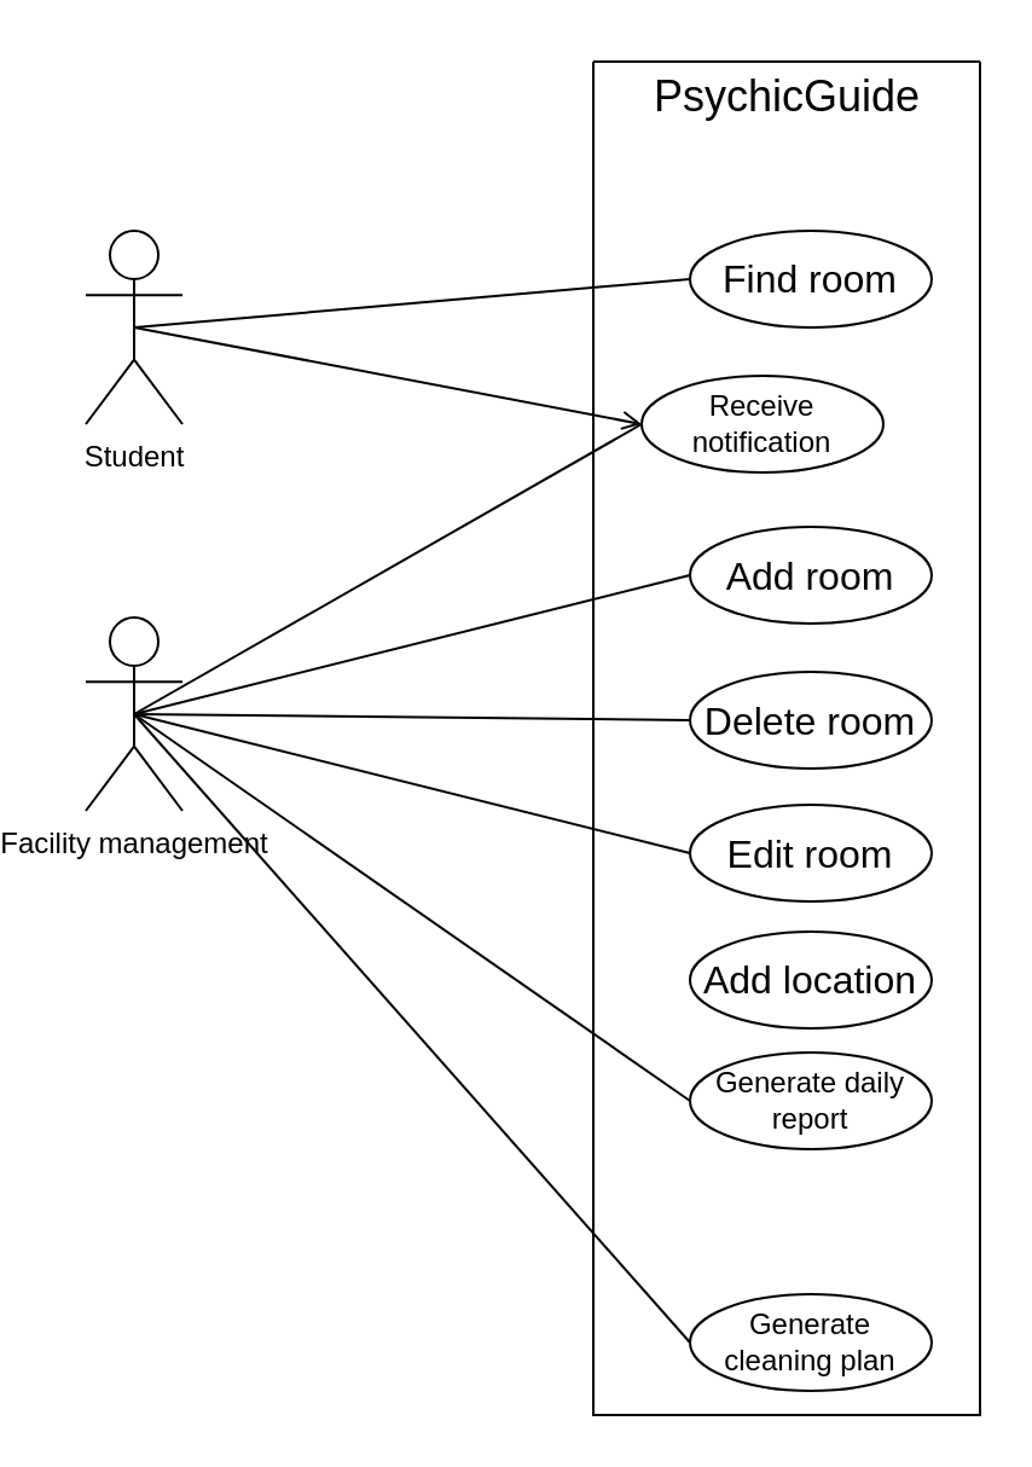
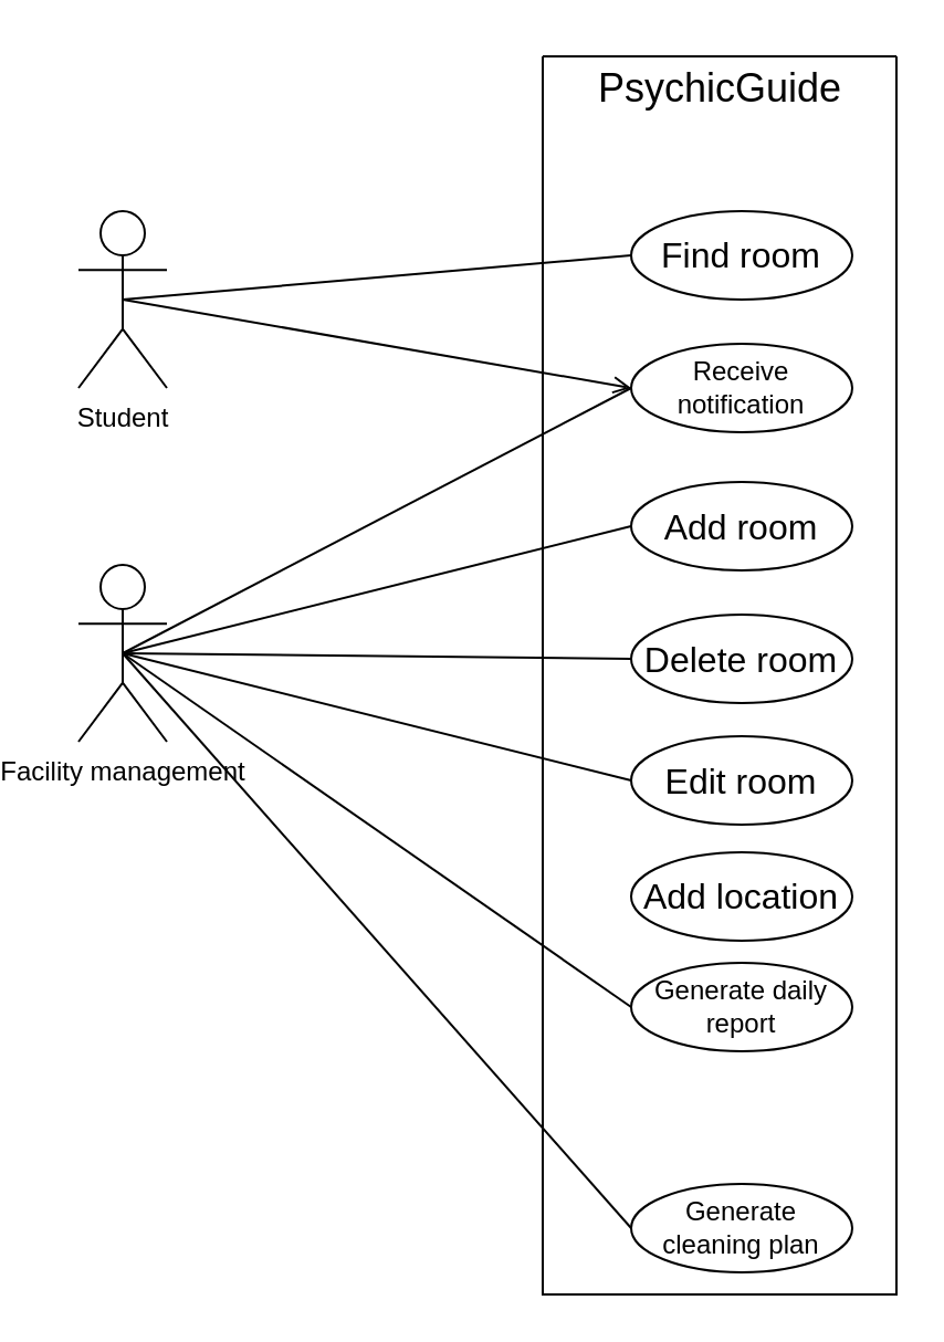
  <mxCell id="0" />
  <mxCell id="1" parent="0" />
  <mxCell id="2" style="rounded=0;orthogonalLoop=1;jettySize=auto;html=1;exitX=0.5;exitY=0.5;exitDx=0;exitDy=0;exitPerimeter=0;entryX=0;entryY=0.5;entryDx=0;entryDy=0;endArrow=none;endFill=0;" parent="1" source="4" target="10" edge="1"><mxGeometry relative="1" as="geometry" /></mxCell>
  <mxCell id="3" style="rounded=0;orthogonalLoop=1;jettySize=auto;html=1;exitX=0.5;exitY=0.5;exitDx=0;exitDy=0;exitPerimeter=0;entryX=0;entryY=0.5;entryDx=0;entryDy=0;endArrow=open;endFill=0;" parent="1" source="4" target="14" edge="1"><mxGeometry relative="1" as="geometry" /></mxCell>
  <mxCell id="4" value="Student" style="shape=umlActor;verticalLabelPosition=bottom;verticalAlign=top;html=1;outlineConnect=0;" parent="1" vertex="1"><mxGeometry x="20" y="95" width="40" height="80" as="geometry" /></mxCell>
  <mxCell id="5" style="rounded=0;orthogonalLoop=1;jettySize=auto;html=1;exitX=0.5;exitY=0.5;exitDx=0;exitDy=0;exitPerimeter=0;entryX=0;entryY=0.5;entryDx=0;entryDy=0;endArrow=none;endFill=0;" parent="1" source="8" target="11" edge="1"><mxGeometry relative="1" as="geometry" /></mxCell>
  <mxCell id="6" style="rounded=0;orthogonalLoop=1;jettySize=auto;html=1;exitX=0.5;exitY=0.5;exitDx=0;exitDy=0;exitPerimeter=0;entryX=0;entryY=0.5;entryDx=0;entryDy=0;endArrow=none;endFill=0;" parent="1" source="8" target="12" edge="1"><mxGeometry relative="1" as="geometry" /></mxCell>
  <mxCell id="7" style="rounded=0;orthogonalLoop=1;jettySize=auto;html=1;exitX=0.5;exitY=0.5;exitDx=0;exitDy=0;exitPerimeter=0;entryX=0;entryY=0.5;entryDx=0;entryDy=0;endArrow=none;endFill=0;" parent="1" source="8" target="14" edge="1"><mxGeometry relative="1" as="geometry" /></mxCell>
  <mxCell id="8" value="Facility management" style="shape=umlActor;verticalLabelPosition=bottom;verticalAlign=top;html=1;outlineConnect=0;" parent="1" vertex="1"><mxGeometry x="20" y="255" width="40" height="80" as="geometry" /></mxCell>
  <mxCell id="9" value="" style="swimlane;startSize=0;" parent="1" vertex="1"><mxGeometry x="230" y="25" width="160" height="560" as="geometry" /></mxCell>
  <mxCell id="10" value="&lt;font style=&quot;font-size: 16px;&quot;&gt;Find room&lt;/font&gt;" style="ellipse;whiteSpace=wrap;html=1;" parent="9" vertex="1"><mxGeometry x="40" y="70" width="100" height="40" as="geometry" /></mxCell>
  <mxCell id="11" value="&lt;font style=&quot;font-size: 16px;&quot;&gt;Add room&lt;/font&gt;" style="ellipse;whiteSpace=wrap;html=1;" parent="9" vertex="1"><mxGeometry x="40" y="192.5" width="100" height="40" as="geometry" /></mxCell>
  <mxCell id="12" value="&lt;font style=&quot;font-size: 16px;&quot;&gt;Delete room&lt;/font&gt;" style="ellipse;whiteSpace=wrap;html=1;" parent="9" vertex="1"><mxGeometry x="40" y="252.5" width="100" height="40" as="geometry" /></mxCell>
  <mxCell id="13" value="&lt;font style=&quot;font-size: 18px;&quot;&gt;PsychicGuide&lt;/font&gt;" style="text;html=1;align=center;verticalAlign=middle;resizable=0;points=[];autosize=1;strokeColor=none;fillColor=none;" parent="9" vertex="1"><mxGeometry x="15" y="-5" width="130" height="40" as="geometry" /></mxCell>
- <mxCell id="14" value="Receive notification" style="ellipse;whiteSpace=wrap;html=1;" parent="9" vertex="1"><mxGeometry x="20" y="130" width="100" height="40" as="geometry" /></mxCell>
+ <mxCell id="14" value="Receive notification" style="ellipse;whiteSpace=wrap;html=1;" parent="9" vertex="1"><mxGeometry x="40" y="130" width="100" height="40" as="geometry" /></mxCell>
  <mxCell id="15" value="&lt;font style=&quot;font-size: 16px;&quot;&gt;Edit room&lt;/font&gt;" style="ellipse;whiteSpace=wrap;html=1;" parent="9" vertex="1"><mxGeometry x="40" y="307.5" width="100" height="40" as="geometry" /></mxCell>
  <mxCell id="16" style="rounded=0;orthogonalLoop=1;jettySize=auto;html=1;exitX=0;exitY=0.5;exitDx=0;exitDy=0;endArrow=none;endFill=0;" parent="9" source="17" edge="1"><mxGeometry relative="1" as="geometry"><mxPoint x="-190" y="270" as="targetPoint" /></mxGeometry></mxCell>
  <mxCell id="17" value="Generate daily report" style="ellipse;whiteSpace=wrap;html=1;" parent="9" vertex="1"><mxGeometry x="40" y="410" width="100" height="40" as="geometry" /></mxCell>
  <mxCell id="18" style="rounded=0;orthogonalLoop=1;jettySize=auto;html=1;exitX=0;exitY=0.5;exitDx=0;exitDy=0;endArrow=none;endFill=0;" parent="9" source="19" edge="1"><mxGeometry relative="1" as="geometry"><mxPoint x="-190" y="270" as="targetPoint" /></mxGeometry></mxCell>
  <mxCell id="19" value="&lt;div&gt;Generate &lt;br&gt;&lt;/div&gt;&lt;div&gt;cleaning plan&lt;/div&gt;" style="ellipse;whiteSpace=wrap;html=1;" parent="9" vertex="1"><mxGeometry x="40" y="510" width="100" height="40" as="geometry" /></mxCell>
  <mxCell id="20" value="&lt;font style=&quot;font-size: 16px;&quot;&gt;Add location&lt;/font&gt;" style="ellipse;whiteSpace=wrap;html=1;" vertex="1" parent="9"><mxGeometry x="40" y="360" width="100" height="40" as="geometry" /></mxCell>
  <mxCell id="21" style="rounded=0;orthogonalLoop=1;jettySize=auto;html=1;exitX=0;exitY=0.5;exitDx=0;exitDy=0;entryX=0.5;entryY=0.5;entryDx=0;entryDy=0;entryPerimeter=0;endArrow=none;endFill=0;" parent="1" source="15" target="8" edge="1"><mxGeometry relative="1" as="geometry" /></mxCell>
